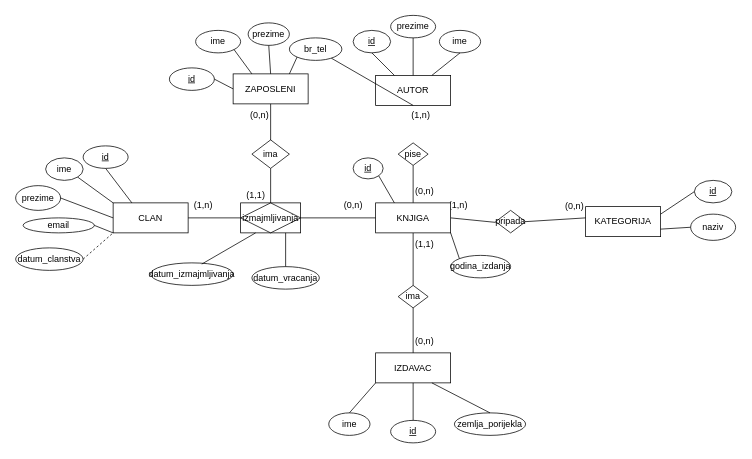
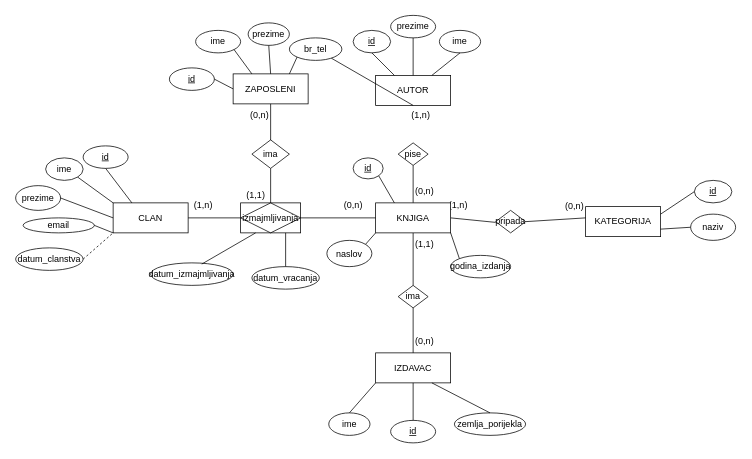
  <mxCell id="0" />
  <mxCell id="1" parent="0" />
  <mxCell id="2" value="CLAN" style="whiteSpace=wrap;html=1;align=center;" vertex="1" parent="1"><mxGeometry x="150" y="270" width="100" height="40" as="geometry" /></mxCell>
  <mxCell id="3" value="IZDAVAC" style="whiteSpace=wrap;html=1;align=center;" vertex="1" parent="1"><mxGeometry x="500" y="470" width="100" height="40" as="geometry" /></mxCell>
  <mxCell id="4" value="AUTOR" style="whiteSpace=wrap;html=1;align=center;" vertex="1" parent="1"><mxGeometry x="500" y="100" width="100" height="40" as="geometry" /></mxCell>
  <mxCell id="5" value="KATEGORIJA" style="whiteSpace=wrap;html=1;align=center;" vertex="1" parent="1"><mxGeometry x="780" y="275" width="100" height="40" as="geometry" /></mxCell>
  <mxCell id="6" value="ima" style="shape=rhombus;perimeter=rhombusPerimeter;whiteSpace=wrap;html=1;align=center;" vertex="1" parent="1"><mxGeometry x="530" y="380" width="40" height="30" as="geometry" /></mxCell>
  <mxCell id="7" value="" style="endArrow=none;html=1;rounded=0;exitX=0.5;exitY=1;exitDx=0;exitDy=0;entryX=0.5;entryY=0;entryDx=0;entryDy=0;" edge="1" parent="1" source="21" target="6"><mxGeometry relative="1" as="geometry"><mxPoint x="550" y="310" as="sourcePoint" /><mxPoint x="600" y="320" as="targetPoint" /></mxGeometry></mxCell>
  <mxCell id="8" value="" style="endArrow=none;html=1;rounded=0;exitX=0.5;exitY=0;exitDx=0;exitDy=0;entryX=0.5;entryY=1;entryDx=0;entryDy=0;" edge="1" parent="1" source="3" target="6"><mxGeometry relative="1" as="geometry"><mxPoint x="440" y="320" as="sourcePoint" /><mxPoint x="600" y="320" as="targetPoint" /></mxGeometry></mxCell>
  <mxCell id="9" value="(0,n)" style="text;html=1;align=center;verticalAlign=middle;resizable=0;points=[];autosize=1;strokeColor=none;fillColor=none;" vertex="1" parent="1"><mxGeometry x="540" y="440" width="50" height="30" as="geometry" /></mxCell>
  <mxCell id="10" value="(1,1)" style="text;html=1;align=center;verticalAlign=middle;resizable=0;points=[];autosize=1;strokeColor=none;fillColor=none;" vertex="1" parent="1"><mxGeometry x="540" y="310" width="50" height="30" as="geometry" /></mxCell>
  <mxCell id="11" value="pise" style="shape=rhombus;perimeter=rhombusPerimeter;whiteSpace=wrap;html=1;align=center;" vertex="1" parent="1"><mxGeometry x="530" y="190" width="40" height="30" as="geometry" /></mxCell>
  <mxCell id="12" value="" style="endArrow=none;html=1;rounded=0;exitX=0.5;exitY=1;exitDx=0;exitDy=0;entryX=0.5;entryY=0;entryDx=0;entryDy=0;" edge="1" parent="1" source="11" target="21"><mxGeometry relative="1" as="geometry"><mxPoint x="340" y="320" as="sourcePoint" /><mxPoint x="550" y="270" as="targetPoint" /></mxGeometry></mxCell>
  <mxCell id="13" value="" style="endArrow=none;html=1;rounded=0;exitX=0.5;exitY=1;exitDx=0;exitDy=0;" edge="1" parent="1" source="4" target="72"><mxGeometry relative="1" as="geometry"><mxPoint x="340" y="320" as="sourcePoint" /><mxPoint x="500" y="320" as="targetPoint" /></mxGeometry></mxCell>
  <mxCell id="14" value="(1,n)" style="text;html=1;align=center;verticalAlign=middle;resizable=0;points=[];autosize=1;strokeColor=none;fillColor=none;" vertex="1" parent="1"><mxGeometry x="535" y="138" width="50" height="30" as="geometry" /></mxCell>
  <mxCell id="15" value="(0,n)" style="text;html=1;align=center;verticalAlign=middle;resizable=0;points=[];autosize=1;strokeColor=none;fillColor=none;" vertex="1" parent="1"><mxGeometry x="540" y="240" width="50" height="30" as="geometry" /></mxCell>
  <mxCell id="16" value="pripada" style="shape=rhombus;perimeter=rhombusPerimeter;whiteSpace=wrap;html=1;align=center;" vertex="1" parent="1"><mxGeometry x="660" y="280" width="40" height="30" as="geometry" /></mxCell>
  <mxCell id="17" value="" style="endArrow=none;html=1;rounded=0;exitX=1;exitY=0.5;exitDx=0;exitDy=0;" edge="1" parent="1" source="16"><mxGeometry relative="1" as="geometry"><mxPoint x="480" y="200" as="sourcePoint" /><mxPoint x="780" y="290" as="targetPoint" /></mxGeometry></mxCell>
  <mxCell id="18" value="" style="endArrow=none;html=1;rounded=0;exitX=1;exitY=0.5;exitDx=0;exitDy=0;" edge="1" parent="1" source="21"><mxGeometry relative="1" as="geometry"><mxPoint x="600" y="290" as="sourcePoint" /><mxPoint x="660" y="296" as="targetPoint" /></mxGeometry></mxCell>
  <mxCell id="19" value="(1,n)" style="text;html=1;align=center;verticalAlign=middle;resizable=0;points=[];autosize=1;strokeColor=none;fillColor=none;" vertex="1" parent="1"><mxGeometry x="585" y="258" width="50" height="30" as="geometry" /></mxCell>
  <mxCell id="20" value="(0,n)" style="text;html=1;align=center;verticalAlign=middle;resizable=0;points=[];autosize=1;strokeColor=none;fillColor=none;" vertex="1" parent="1"><mxGeometry x="740" y="260" width="50" height="30" as="geometry" /></mxCell>
  <mxCell id="21" value="KNJIGA" style="whiteSpace=wrap;html=1;align=center;" vertex="1" parent="1"><mxGeometry x="500" y="270" width="100" height="40" as="geometry" /></mxCell>
  <mxCell id="22" value="" style="endArrow=none;html=1;rounded=0;exitX=1;exitY=0.5;exitDx=0;exitDy=0;" edge="1" parent="1" source="26" target="21"><mxGeometry relative="1" as="geometry"><mxPoint x="398" y="289" as="sourcePoint" /><mxPoint x="470" y="200" as="targetPoint" /></mxGeometry></mxCell>
  <mxCell id="23" value="" style="endArrow=none;html=1;rounded=0;exitX=1;exitY=0.5;exitDx=0;exitDy=0;entryX=0;entryY=0.5;entryDx=0;entryDy=0;" edge="1" parent="1" source="2" target="26"><mxGeometry relative="1" as="geometry"><mxPoint x="310" y="200" as="sourcePoint" /><mxPoint x="333" y="289" as="targetPoint" /></mxGeometry></mxCell>
  <mxCell id="24" value="(1,n)" style="text;html=1;align=center;verticalAlign=middle;resizable=0;points=[];autosize=1;strokeColor=none;fillColor=none;" vertex="1" parent="1"><mxGeometry x="245" y="258" width="50" height="30" as="geometry" /></mxCell>
  <mxCell id="25" value="ZAPOSLENI" style="whiteSpace=wrap;html=1;align=center;" vertex="1" parent="1"><mxGeometry x="310" y="98" width="100" height="40" as="geometry" /></mxCell>
  <mxCell id="26" value="izmajmljivanja" style="shape=associativeEntity;whiteSpace=wrap;html=1;align=center;" vertex="1" parent="1"><mxGeometry x="320" y="270" width="80" height="40" as="geometry" /></mxCell>
  <mxCell id="27" value="" style="endArrow=none;html=1;rounded=0;exitX=0.5;exitY=1;exitDx=0;exitDy=0;entryX=0.5;entryY=0.211;entryDx=0;entryDy=0;entryPerimeter=0;" edge="1" parent="1" source="25" target="30"><mxGeometry relative="1" as="geometry"><mxPoint x="560" y="200" as="sourcePoint" /><mxPoint x="360" y="200" as="targetPoint" /></mxGeometry></mxCell>
  <mxCell id="28" value="(0,n)" style="text;html=1;align=center;verticalAlign=middle;resizable=0;points=[];autosize=1;strokeColor=none;fillColor=none;" vertex="1" parent="1"><mxGeometry x="320" y="138" width="50" height="30" as="geometry" /></mxCell>
  <mxCell id="29" value="(1,1)" style="text;html=1;align=center;verticalAlign=middle;resizable=0;points=[];autosize=1;strokeColor=none;fillColor=none;" vertex="1" parent="1"><mxGeometry x="315" y="245" width="50" height="30" as="geometry" /></mxCell>
  <mxCell id="30" value="ima" style="shape=rhombus;perimeter=rhombusPerimeter;whiteSpace=wrap;html=1;align=center;" vertex="1" parent="1"><mxGeometry x="335" y="186" width="50" height="38" as="geometry" /></mxCell>
  <mxCell id="31" value="" style="endArrow=none;html=1;rounded=0;entryX=0.5;entryY=0;entryDx=0;entryDy=0;exitX=0.5;exitY=1;exitDx=0;exitDy=0;" edge="1" parent="1" source="30" target="26"><mxGeometry relative="1" as="geometry"><mxPoint x="560" y="200" as="sourcePoint" /><mxPoint x="720" y="200" as="targetPoint" /></mxGeometry></mxCell>
  <mxCell id="32" value="(0,n)" style="text;html=1;align=center;verticalAlign=middle;resizable=0;points=[];autosize=1;strokeColor=none;fillColor=none;" vertex="1" parent="1"><mxGeometry x="445" y="258" width="50" height="30" as="geometry" /></mxCell>
  <mxCell id="33" value="email" style="ellipse;whiteSpace=wrap;html=1;align=center;" vertex="1" parent="1"><mxGeometry x="30" y="290" width="95" height="20" as="geometry" /></mxCell>
  <mxCell id="34" value="prezime" style="ellipse;whiteSpace=wrap;html=1;align=center;" vertex="1" parent="1"><mxGeometry x="20" y="247" width="60" height="33" as="geometry" /></mxCell>
  <mxCell id="35" value="ime" style="ellipse;whiteSpace=wrap;html=1;align=center;" vertex="1" parent="1"><mxGeometry x="60" y="210" width="50" height="30" as="geometry" /></mxCell>
  <mxCell id="36" value="" style="endArrow=none;html=1;rounded=0;entryX=0;entryY=1;entryDx=0;entryDy=0;exitX=1;exitY=0.5;exitDx=0;exitDy=0;" edge="1" parent="1" source="33" target="2"><mxGeometry relative="1" as="geometry"><mxPoint x="340" y="200" as="sourcePoint" /><mxPoint x="500" y="200" as="targetPoint" /></mxGeometry></mxCell>
  <mxCell id="37" value="" style="endArrow=none;html=1;rounded=0;entryX=0;entryY=0.5;entryDx=0;entryDy=0;exitX=1;exitY=0.5;exitDx=0;exitDy=0;" edge="1" parent="1" source="34" target="2"><mxGeometry relative="1" as="geometry"><mxPoint x="340" y="200" as="sourcePoint" /><mxPoint x="500" y="200" as="targetPoint" /></mxGeometry></mxCell>
  <mxCell id="38" value="" style="endArrow=none;html=1;rounded=0;entryX=0;entryY=0;entryDx=0;entryDy=0;exitX=1;exitY=1;exitDx=0;exitDy=0;" edge="1" parent="1" source="35" target="2"><mxGeometry relative="1" as="geometry"><mxPoint x="340" y="200" as="sourcePoint" /><mxPoint x="500" y="200" as="targetPoint" /></mxGeometry></mxCell>
  <mxCell id="39" value="id" style="ellipse;whiteSpace=wrap;html=1;align=center;fontStyle=4;" vertex="1" parent="1"><mxGeometry x="110" y="194" width="60" height="30" as="geometry" /></mxCell>
  <mxCell id="40" value="" style="endArrow=none;html=1;rounded=0;entryX=0.25;entryY=0;entryDx=0;entryDy=0;exitX=0.5;exitY=1;exitDx=0;exitDy=0;" edge="1" parent="1" source="39" target="2"><mxGeometry relative="1" as="geometry"><mxPoint x="340" y="200" as="sourcePoint" /><mxPoint x="500" y="200" as="targetPoint" /></mxGeometry></mxCell>
  <mxCell id="41" value="datum_clanstva" style="ellipse;whiteSpace=wrap;html=1;align=center;" vertex="1" parent="1"><mxGeometry x="20" y="330" width="90" height="30" as="geometry" /></mxCell>
  <mxCell id="42" value="" style="endArrow=none;html=1;rounded=0;exitX=1;exitY=0.5;exitDx=0;exitDy=0;entryX=0;entryY=1;entryDx=0;entryDy=0;dashed=1;" edge="1" parent="1" source="41" target="2"><mxGeometry relative="1" as="geometry"><mxPoint x="340" y="200" as="sourcePoint" /><mxPoint x="500" y="200" as="targetPoint" /></mxGeometry></mxCell>
  <mxCell id="43" value="id" style="ellipse;whiteSpace=wrap;html=1;align=center;fontStyle=4;" vertex="1" parent="1"><mxGeometry x="470" y="210" width="40" height="28" as="geometry" /></mxCell>
  <mxCell id="44" value="" style="endArrow=none;html=1;rounded=0;entryX=0.25;entryY=0;entryDx=0;entryDy=0;exitX=1;exitY=1;exitDx=0;exitDy=0;" edge="1" parent="1" source="43" target="21"><mxGeometry relative="1" as="geometry"><mxPoint x="340" y="200" as="sourcePoint" /><mxPoint x="500" y="200" as="targetPoint" /></mxGeometry></mxCell>
+ <mxCell id="45" value="naslov" style="ellipse;whiteSpace=wrap;html=1;align=center;" vertex="1" parent="1"><mxGeometry x="435" y="320" width="60" height="35" as="geometry" /></mxCell>
+ <mxCell id="46" value="" style="endArrow=none;html=1;rounded=0;entryX=1;entryY=0;entryDx=0;entryDy=0;exitX=0;exitY=1;exitDx=0;exitDy=0;" edge="1" parent="1" source="21" target="45"><mxGeometry relative="1" as="geometry"><mxPoint x="340" y="200" as="sourcePoint" /><mxPoint x="500" y="200" as="targetPoint" /></mxGeometry></mxCell>
  <mxCell id="47" value="godina_izdanja" style="ellipse;whiteSpace=wrap;html=1;align=center;" vertex="1" parent="1"><mxGeometry x="600" y="340" width="80" height="30" as="geometry" /></mxCell>
  <mxCell id="48" value="" style="endArrow=none;html=1;rounded=0;entryX=0;entryY=0;entryDx=0;entryDy=0;exitX=1;exitY=1;exitDx=0;exitDy=0;" edge="1" parent="1" source="21" target="47"><mxGeometry relative="1" as="geometry"><mxPoint x="340" y="200" as="sourcePoint" /><mxPoint x="500" y="200" as="targetPoint" /></mxGeometry></mxCell>
  <mxCell id="49" value="zemlja_porijekla" style="ellipse;whiteSpace=wrap;html=1;align=center;" vertex="1" parent="1"><mxGeometry x="605" y="550" width="95" height="30" as="geometry" /></mxCell>
  <mxCell id="50" value="id" style="ellipse;whiteSpace=wrap;html=1;align=center;fontStyle=4;" vertex="1" parent="1"><mxGeometry x="520" y="560" width="60" height="30" as="geometry" /></mxCell>
  <mxCell id="51" value="ime" style="ellipse;whiteSpace=wrap;html=1;align=center;" vertex="1" parent="1"><mxGeometry x="437.5" y="550" width="55" height="30" as="geometry" /></mxCell>
  <mxCell id="52" value="" style="endArrow=none;html=1;rounded=0;entryX=0.75;entryY=1;entryDx=0;entryDy=0;exitX=0.5;exitY=0;exitDx=0;exitDy=0;" edge="1" parent="1" source="49" target="3"><mxGeometry relative="1" as="geometry"><mxPoint x="590" y="580" as="sourcePoint" /><mxPoint x="750" y="580" as="targetPoint" /></mxGeometry></mxCell>
  <mxCell id="53" value="" style="endArrow=none;html=1;rounded=0;entryX=0.5;entryY=1;entryDx=0;entryDy=0;exitX=0.5;exitY=0;exitDx=0;exitDy=0;" edge="1" parent="1" source="50" target="3"><mxGeometry relative="1" as="geometry"><mxPoint x="590" y="580" as="sourcePoint" /><mxPoint x="750" y="580" as="targetPoint" /></mxGeometry></mxCell>
  <mxCell id="54" value="" style="endArrow=none;html=1;rounded=0;entryX=0;entryY=1;entryDx=0;entryDy=0;exitX=0.5;exitY=0;exitDx=0;exitDy=0;" edge="1" parent="1" source="51" target="3"><mxGeometry relative="1" as="geometry"><mxPoint x="590" y="580" as="sourcePoint" /><mxPoint x="750" y="580" as="targetPoint" /></mxGeometry></mxCell>
  <mxCell id="55" value="id" style="ellipse;whiteSpace=wrap;html=1;align=center;fontStyle=4;" vertex="1" parent="1"><mxGeometry x="470" y="40" width="50" height="30" as="geometry" /></mxCell>
  <mxCell id="56" value="prezime" style="ellipse;whiteSpace=wrap;html=1;align=center;" vertex="1" parent="1"><mxGeometry x="520" y="20" width="60" height="30" as="geometry" /></mxCell>
  <mxCell id="57" value="ime" style="ellipse;whiteSpace=wrap;html=1;align=center;" vertex="1" parent="1"><mxGeometry x="585" y="40" width="55" height="30" as="geometry" /></mxCell>
  <mxCell id="58" value="" style="endArrow=none;html=1;rounded=0;exitX=0.25;exitY=0;exitDx=0;exitDy=0;entryX=0.5;entryY=1;entryDx=0;entryDy=0;" edge="1" parent="1" source="4" target="55"><mxGeometry relative="1" as="geometry"><mxPoint x="420" y="70" as="sourcePoint" /><mxPoint x="580" y="70" as="targetPoint" /></mxGeometry></mxCell>
  <mxCell id="59" value="" style="endArrow=none;html=1;rounded=0;entryX=0.5;entryY=1;entryDx=0;entryDy=0;exitX=0.5;exitY=0;exitDx=0;exitDy=0;" edge="1" parent="1" source="4" target="56"><mxGeometry relative="1" as="geometry"><mxPoint x="420" y="70" as="sourcePoint" /><mxPoint x="580" y="70" as="targetPoint" /></mxGeometry></mxCell>
  <mxCell id="60" value="" style="endArrow=none;html=1;rounded=0;entryX=0.5;entryY=1;entryDx=0;entryDy=0;exitX=0.75;exitY=0;exitDx=0;exitDy=0;" edge="1" parent="1" source="4" target="57"><mxGeometry relative="1" as="geometry"><mxPoint x="420" y="70" as="sourcePoint" /><mxPoint x="580" y="70" as="targetPoint" /></mxGeometry></mxCell>
  <mxCell id="61" value="id" style="ellipse;whiteSpace=wrap;html=1;align=center;fontStyle=4;" vertex="1" parent="1"><mxGeometry x="925" y="240" width="50" height="30" as="geometry" /></mxCell>
  <mxCell id="62" value="naziv" style="ellipse;whiteSpace=wrap;html=1;align=center;" vertex="1" parent="1"><mxGeometry x="920" y="285" width="60" height="35" as="geometry" /></mxCell>
  <mxCell id="63" value="" style="endArrow=none;html=1;rounded=0;entryX=0;entryY=0.5;entryDx=0;entryDy=0;exitX=1;exitY=0.75;exitDx=0;exitDy=0;" edge="1" parent="1" source="5" target="62"><mxGeometry relative="1" as="geometry"><mxPoint x="900" y="70" as="sourcePoint" /><mxPoint x="1060" y="70" as="targetPoint" /></mxGeometry></mxCell>
  <mxCell id="64" value="" style="endArrow=none;html=1;rounded=0;entryX=1;entryY=0.25;entryDx=0;entryDy=0;exitX=0;exitY=0.5;exitDx=0;exitDy=0;" edge="1" parent="1" source="61" target="5"><mxGeometry relative="1" as="geometry"><mxPoint x="900" y="70" as="sourcePoint" /><mxPoint x="1060" y="70" as="targetPoint" /></mxGeometry></mxCell>
  <mxCell id="65" value="datum_vracanja" style="ellipse;whiteSpace=wrap;html=1;align=center;" vertex="1" parent="1"><mxGeometry x="335" y="355" width="90" height="30" as="geometry" /></mxCell>
  <mxCell id="66" value="datum_izmajmljivanja" style="ellipse;whiteSpace=wrap;html=1;align=center;" vertex="1" parent="1"><mxGeometry x="200" y="350" width="110" height="30" as="geometry" /></mxCell>
  <mxCell id="67" value="" style="endArrow=none;html=1;rounded=0;entryX=0.5;entryY=0;entryDx=0;entryDy=0;exitX=0.75;exitY=1;exitDx=0;exitDy=0;" edge="1" parent="1" source="26" target="65"><mxGeometry relative="1" as="geometry"><mxPoint x="330" y="290" as="sourcePoint" /><mxPoint x="490" y="290" as="targetPoint" /></mxGeometry></mxCell>
  <mxCell id="68" value="" style="endArrow=none;html=1;rounded=0;entryX=0.62;entryY=0.053;entryDx=0;entryDy=0;entryPerimeter=0;exitX=0.25;exitY=1;exitDx=0;exitDy=0;" edge="1" parent="1" source="26" target="66"><mxGeometry relative="1" as="geometry"><mxPoint x="330" y="290" as="sourcePoint" /><mxPoint x="490" y="290" as="targetPoint" /></mxGeometry></mxCell>
  <mxCell id="69" value="id" style="ellipse;whiteSpace=wrap;html=1;align=center;fontStyle=4;" vertex="1" parent="1"><mxGeometry x="225" y="90" width="60" height="30" as="geometry" /></mxCell>
  <mxCell id="70" value="ime" style="ellipse;whiteSpace=wrap;html=1;align=center;" vertex="1" parent="1"><mxGeometry x="260" y="40" width="60" height="30" as="geometry" /></mxCell>
  <mxCell id="71" value="prezime" style="ellipse;whiteSpace=wrap;html=1;align=center;" vertex="1" parent="1"><mxGeometry x="330" y="30" width="55" height="30" as="geometry" /></mxCell>
  <mxCell id="72" value="br_tel" style="ellipse;whiteSpace=wrap;html=1;align=center;" vertex="1" parent="1"><mxGeometry x="385" y="50" width="70" height="30" as="geometry" /></mxCell>
  <mxCell id="73" value="" style="endArrow=none;html=1;rounded=0;exitX=0;exitY=1;exitDx=0;exitDy=0;entryX=0.75;entryY=0;entryDx=0;entryDy=0;" edge="1" parent="1" source="72" target="25"><mxGeometry relative="1" as="geometry"><mxPoint x="330" y="290" as="sourcePoint" /><mxPoint x="490" y="290" as="targetPoint" /></mxGeometry></mxCell>
  <mxCell id="74" value="" style="endArrow=none;html=1;rounded=0;exitX=0.5;exitY=1;exitDx=0;exitDy=0;entryX=0.5;entryY=0;entryDx=0;entryDy=0;" edge="1" parent="1" source="71" target="25"><mxGeometry relative="1" as="geometry"><mxPoint x="330" y="290" as="sourcePoint" /><mxPoint x="490" y="290" as="targetPoint" /></mxGeometry></mxCell>
  <mxCell id="75" value="" style="endArrow=none;html=1;rounded=0;exitX=1;exitY=1;exitDx=0;exitDy=0;entryX=0.25;entryY=0;entryDx=0;entryDy=0;" edge="1" parent="1" source="70" target="25"><mxGeometry relative="1" as="geometry"><mxPoint x="330" y="290" as="sourcePoint" /><mxPoint x="490" y="290" as="targetPoint" /></mxGeometry></mxCell>
  <mxCell id="76" value="" style="endArrow=none;html=1;rounded=0;exitX=1;exitY=0.5;exitDx=0;exitDy=0;entryX=0;entryY=0.5;entryDx=0;entryDy=0;" edge="1" parent="1" source="69" target="25"><mxGeometry relative="1" as="geometry"><mxPoint x="330" y="290" as="sourcePoint" /><mxPoint x="490" y="290" as="targetPoint" /></mxGeometry></mxCell>
